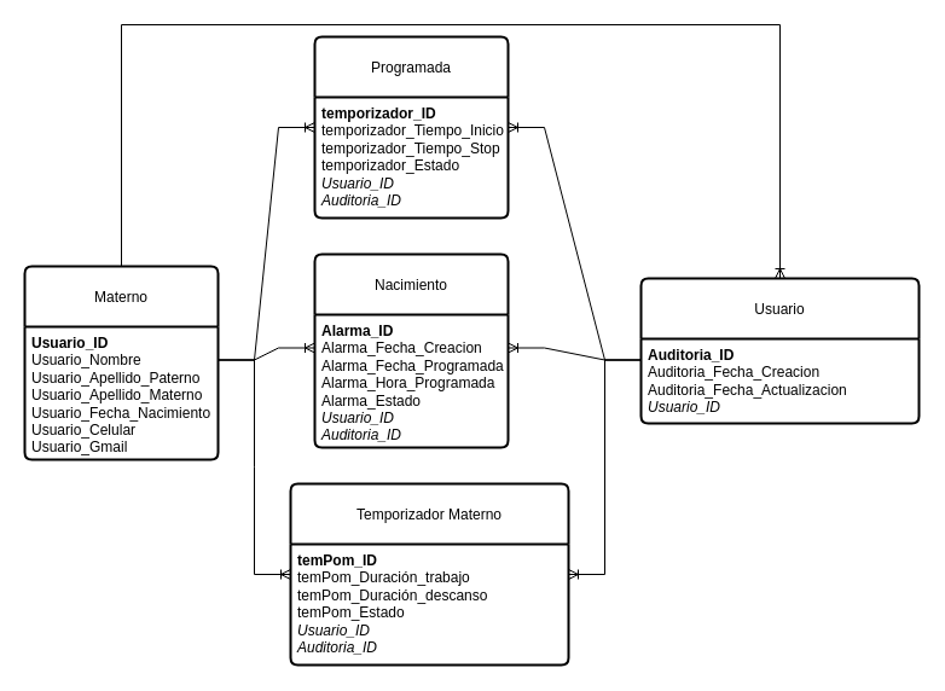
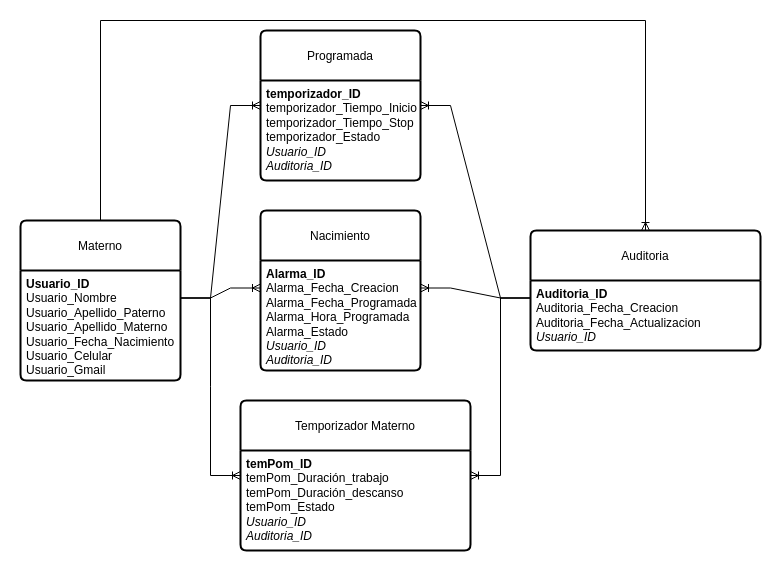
  <mxCell id="0" />
  <mxCell id="1" parent="0" />
  <mxCell id="2" value="&lt;span id=&quot;docs-internal-guid-e1d2402a-7fff-25b7-3ad7-b1268df02f55&quot;&gt;&lt;span style=&quot;font-size: 9pt; font-family: &amp;quot;Century Gothic&amp;quot;, sans-serif; background-color: transparent; font-variant-numeric: normal; font-variant-east-asian: normal; font-variant-alternates: normal; font-variant-position: normal; vertical-align: baseline; white-space-collapse: preserve;&quot;&gt;Programada&lt;/span&gt;&lt;/span&gt;" style="swimlane;childLayout=stackLayout;horizontal=1;startSize=50;horizontalStack=0;rounded=1;fontSize=14;fontStyle=0;strokeWidth=2;resizeParent=0;resizeLast=1;shadow=0;dashed=0;align=center;arcSize=4;whiteSpace=wrap;html=1;" vertex="1" parent="1"><mxGeometry x="260" y="30" width="160" height="150" as="geometry" /></mxCell>
  <mxCell id="3" value="&lt;b&gt;temporizador_ID&lt;/b&gt;&lt;div&gt;temporizador_Tiempo_Inicio&lt;/div&gt;&lt;div&gt;temporizador_Tiempo_Stop&lt;br&gt;temporizador_Estado&lt;br&gt;&lt;/div&gt;&lt;div&gt;&lt;i&gt;Usuario_ID&lt;/i&gt;&lt;br&gt;&lt;/div&gt;&lt;div&gt;&lt;i&gt;Auditoria_ID&lt;br&gt;&lt;/i&gt;&lt;/div&gt;" style="align=left;strokeColor=none;fillColor=none;spacingLeft=4;fontSize=12;verticalAlign=top;resizable=0;rotatable=0;part=1;html=1;" vertex="1" parent="2"><mxGeometry y="50" width="160" height="100" as="geometry" /></mxCell>
  <mxCell id="4" value="&lt;span id=&quot;docs-internal-guid-e1d2402a-7fff-25b7-3ad7-b1268df02f55&quot;&gt;&lt;span style=&quot;font-size: 9pt; font-family: &amp;quot;Century Gothic&amp;quot;, sans-serif; background-color: transparent; font-variant-numeric: normal; font-variant-east-asian: normal; font-variant-alternates: normal; font-variant-position: normal; vertical-align: baseline; white-space-collapse: preserve;&quot;&gt;Nacimiento&lt;/span&gt;&lt;/span&gt;" style="swimlane;childLayout=stackLayout;horizontal=1;startSize=50;horizontalStack=0;rounded=1;fontSize=14;fontStyle=0;strokeWidth=2;resizeParent=0;resizeLast=1;shadow=0;dashed=0;align=center;arcSize=4;whiteSpace=wrap;html=1;" vertex="1" parent="1"><mxGeometry x="260" y="210" width="160" height="160" as="geometry" /></mxCell>
  <mxCell id="5" value="&lt;b&gt;Alarma_ID&lt;/b&gt;&lt;div&gt;Alarma_Fecha_Creacion&lt;/div&gt;&lt;div&gt;Alarma_Fecha_Programada&lt;/div&gt;&lt;div&gt;Alarma_Hora_Programada&lt;/div&gt;&lt;div&gt;Alarma_Estado&lt;/div&gt;&lt;div&gt;&lt;i style=&quot;&quot;&gt;Usuario_ID&lt;br&gt;&lt;/i&gt;&lt;i&gt;Auditoria_ID&lt;/i&gt;&lt;br&gt;&lt;/div&gt;" style="align=left;strokeColor=none;fillColor=none;spacingLeft=4;fontSize=12;verticalAlign=top;resizable=0;rotatable=0;part=1;html=1;" vertex="1" parent="4"><mxGeometry y="50" width="160" height="110" as="geometry" /></mxCell>
  <mxCell id="6" value="&lt;span id=&quot;docs-internal-guid-e1d2402a-7fff-25b7-3ad7-b1268df02f55&quot;&gt;&lt;span style=&quot;font-size: 9pt; font-family: &amp;quot;Century Gothic&amp;quot;, sans-serif; background-color: transparent; font-variant-numeric: normal; font-variant-east-asian: normal; font-variant-alternates: normal; font-variant-position: normal; vertical-align: baseline; white-space-collapse: preserve;&quot;&gt;Temporizador Materno&lt;/span&gt;&lt;/span&gt;" style="swimlane;childLayout=stackLayout;horizontal=1;startSize=50;horizontalStack=0;rounded=1;fontSize=14;fontStyle=0;strokeWidth=2;resizeParent=0;resizeLast=1;shadow=0;dashed=0;align=center;arcSize=4;whiteSpace=wrap;html=1;" vertex="1" parent="1"><mxGeometry x="240" y="400" width="230" height="150" as="geometry" /></mxCell>
  <mxCell id="7" value="&lt;b&gt;temPom_ID&lt;/b&gt;&lt;br&gt;temPom_Duración_trabajo&lt;br&gt;temPom_Duración_descanso&lt;div&gt;temPom_Estado&lt;br&gt;&lt;i&gt;Usuario_ID&lt;/i&gt;&lt;br&gt;&lt;/div&gt;&lt;div&gt;&lt;i&gt;Auditoria_ID&lt;br&gt;&lt;/i&gt;&lt;/div&gt;" style="align=left;strokeColor=none;fillColor=none;spacingLeft=4;fontSize=12;verticalAlign=top;resizable=0;rotatable=0;part=1;html=1;" vertex="1" parent="6"><mxGeometry y="50" width="230" height="100" as="geometry" /></mxCell>
  <mxCell id="8" value="&lt;span id=&quot;docs-internal-guid-45b9b341-7fff-9e76-55fe-a9ef9bc05054&quot;&gt;&lt;span style=&quot;font-size: 9pt; font-family: &amp;quot;Century Gothic&amp;quot;, sans-serif; background-color: transparent; font-variant-numeric: normal; font-variant-east-asian: normal; font-variant-alternates: normal; font-variant-position: normal; vertical-align: baseline; white-space-collapse: preserve;&quot;&gt;Materno&lt;/span&gt;&lt;/span&gt;" style="swimlane;childLayout=stackLayout;horizontal=1;startSize=50;horizontalStack=0;rounded=1;fontSize=14;fontStyle=0;strokeWidth=2;resizeParent=0;resizeLast=1;shadow=0;dashed=0;align=center;arcSize=4;whiteSpace=wrap;html=1;" vertex="1" parent="1"><mxGeometry x="20" y="220" width="160" height="160" as="geometry" /></mxCell>
  <mxCell id="9" value="&lt;b&gt;Usuario_ID&lt;/b&gt;&lt;div&gt;&lt;div&gt;Usuario_Nombre&lt;/div&gt;&lt;/div&gt;&lt;div&gt;&lt;span style=&quot;background-color: initial;&quot;&gt;Usuario_&lt;/span&gt;Apellido_Paterno&lt;/div&gt;&lt;div&gt;&lt;span style=&quot;background-color: initial;&quot;&gt;Usuario_&lt;/span&gt;Apellido_Materno&lt;/div&gt;&lt;div&gt;&lt;span style=&quot;background-color: initial;&quot;&gt;Usuario_&lt;/span&gt;Fecha_Nacimiento&lt;/div&gt;&lt;div&gt;&lt;span style=&quot;background-color: initial;&quot;&gt;Usuario_&lt;/span&gt;Celular&lt;/div&gt;&lt;div&gt;&lt;span style=&quot;background-color: initial;&quot;&gt;Usuario_&lt;/span&gt;Gmail&lt;/div&gt;" style="align=left;strokeColor=none;fillColor=none;spacingLeft=4;fontSize=12;verticalAlign=top;resizable=0;rotatable=0;part=1;html=1;" vertex="1" parent="8"><mxGeometry y="50" width="160" height="110" as="geometry" /></mxCell>
- <mxCell id="10" value="&lt;span id=&quot;docs-internal-guid-45b9b341-7fff-9e76-55fe-a9ef9bc05054&quot;&gt;&lt;span style=&quot;font-size: 9pt; font-family: &amp;quot;Century Gothic&amp;quot;, sans-serif; background-color: transparent; font-variant-numeric: normal; font-variant-east-asian: normal; font-variant-alternates: normal; font-variant-position: normal; vertical-align: baseline; white-space-collapse: preserve;&quot;&gt;Usuario&lt;/span&gt;&lt;/span&gt;" style="swimlane;childLayout=stackLayout;horizontal=1;startSize=50;horizontalStack=0;rounded=1;fontSize=14;fontStyle=0;strokeWidth=2;resizeParent=0;resizeLast=1;shadow=0;dashed=0;align=center;arcSize=4;whiteSpace=wrap;html=1;" vertex="1" parent="1"><mxGeometry x="530" y="230" width="230" height="120" as="geometry" /></mxCell>
+ <mxCell id="10" value="&lt;span id=&quot;docs-internal-guid-45b9b341-7fff-9e76-55fe-a9ef9bc05054&quot;&gt;&lt;span style=&quot;font-size: 9pt; font-family: &amp;quot;Century Gothic&amp;quot;, sans-serif; background-color: transparent; font-variant-numeric: normal; font-variant-east-asian: normal; font-variant-alternates: normal; font-variant-position: normal; vertical-align: baseline; white-space-collapse: preserve;&quot;&gt;Auditoria&lt;/span&gt;&lt;/span&gt;" style="swimlane;childLayout=stackLayout;horizontal=1;startSize=50;horizontalStack=0;rounded=1;fontSize=14;fontStyle=0;strokeWidth=2;resizeParent=0;resizeLast=1;shadow=0;dashed=0;align=center;arcSize=4;whiteSpace=wrap;html=1;" vertex="1" parent="1"><mxGeometry x="530" y="230" width="230" height="120" as="geometry" /></mxCell>
  <mxCell id="11" value="&lt;b&gt;Auditoria_ID&lt;br&gt;&lt;/b&gt;&lt;div&gt;&lt;span style=&quot;background-color: initial;&quot;&gt;Auditoria_&lt;/span&gt;Fecha_Creacion&lt;/div&gt;&lt;div&gt;&lt;span style=&quot;background-color: initial;&quot;&gt;Auditoria_&lt;/span&gt;Fecha_Actualizacion&lt;/div&gt;&lt;div&gt;&lt;i&gt;Usuario_ID&lt;/i&gt;&lt;br&gt;&lt;/div&gt;" style="align=left;strokeColor=none;fillColor=none;spacingLeft=4;fontSize=12;verticalAlign=top;resizable=0;rotatable=0;part=1;html=1;" vertex="1" parent="10"><mxGeometry y="50" width="230" height="70" as="geometry" /></mxCell>
  <mxCell id="12" value="" style="edgeStyle=entityRelationEdgeStyle;fontSize=12;html=1;endArrow=ERoneToMany;rounded=0;exitX=1;exitY=0.25;exitDx=0;exitDy=0;entryX=0;entryY=0.25;entryDx=0;entryDy=0;" edge="1" parent="1" source="9" target="3"><mxGeometry width="100" height="100" relative="1" as="geometry"><mxPoint x="230" y="320" as="sourcePoint" /><mxPoint x="330" y="220" as="targetPoint" /></mxGeometry></mxCell>
  <mxCell id="13" value="" style="edgeStyle=entityRelationEdgeStyle;fontSize=12;html=1;endArrow=ERoneToMany;rounded=0;exitX=1;exitY=0.25;exitDx=0;exitDy=0;entryX=0;entryY=0.25;entryDx=0;entryDy=0;" edge="1" parent="1" source="9" target="7"><mxGeometry width="100" height="100" relative="1" as="geometry"><mxPoint x="90" y="130" as="sourcePoint" /><mxPoint x="180" y="30" as="targetPoint" /></mxGeometry></mxCell>
  <mxCell id="14" value="" style="edgeStyle=entityRelationEdgeStyle;fontSize=12;html=1;endArrow=ERoneToMany;rounded=0;entryX=0;entryY=0.25;entryDx=0;entryDy=0;exitX=1;exitY=0.25;exitDx=0;exitDy=0;" edge="1" parent="1" source="9" target="5"><mxGeometry width="100" height="100" relative="1" as="geometry"><mxPoint x="90" y="140" as="sourcePoint" /><mxPoint x="190" y="40" as="targetPoint" /></mxGeometry></mxCell>
  <mxCell id="15" value="" style="edgeStyle=entityRelationEdgeStyle;fontSize=12;html=1;endArrow=ERoneToMany;rounded=0;exitX=0;exitY=0.25;exitDx=0;exitDy=0;entryX=1;entryY=0.25;entryDx=0;entryDy=0;" edge="1" parent="1" source="11" target="3"><mxGeometry width="100" height="100" relative="1" as="geometry"><mxPoint x="510" y="160" as="sourcePoint" /><mxPoint x="610" y="60" as="targetPoint" /></mxGeometry></mxCell>
  <mxCell id="16" value="" style="edgeStyle=entityRelationEdgeStyle;fontSize=12;html=1;endArrow=ERoneToMany;rounded=0;exitX=0;exitY=0.25;exitDx=0;exitDy=0;entryX=1;entryY=0.25;entryDx=0;entryDy=0;" edge="1" parent="1" source="11" target="7"><mxGeometry width="100" height="100" relative="1" as="geometry"><mxPoint x="560" y="138" as="sourcePoint" /><mxPoint x="560" y="447.5" as="targetPoint" /></mxGeometry></mxCell>
  <mxCell id="17" value="" style="edgeStyle=entityRelationEdgeStyle;fontSize=12;html=1;endArrow=ERoneToMany;rounded=0;exitX=0;exitY=0.25;exitDx=0;exitDy=0;entryX=1;entryY=0.25;entryDx=0;entryDy=0;" edge="1" parent="1" source="11" target="5"><mxGeometry width="100" height="100" relative="1" as="geometry"><mxPoint x="570" y="148" as="sourcePoint" /><mxPoint x="720" y="447.5" as="targetPoint" /></mxGeometry></mxCell>
  <mxCell id="18" value="" style="edgeStyle=orthogonalEdgeStyle;fontSize=12;html=1;endArrow=ERoneToMany;rounded=0;exitX=0.5;exitY=0;exitDx=0;exitDy=0;entryX=0.5;entryY=0;entryDx=0;entryDy=0;" edge="1" parent="1" source="8" target="10"><mxGeometry width="100" height="100" relative="1" as="geometry"><mxPoint x="121" y="210" as="sourcePoint" /><mxPoint x="666" y="220" as="targetPoint" /><Array as="points"><mxPoint x="100" y="20" /><mxPoint x="645" y="20" /></Array></mxGeometry></mxCell>
